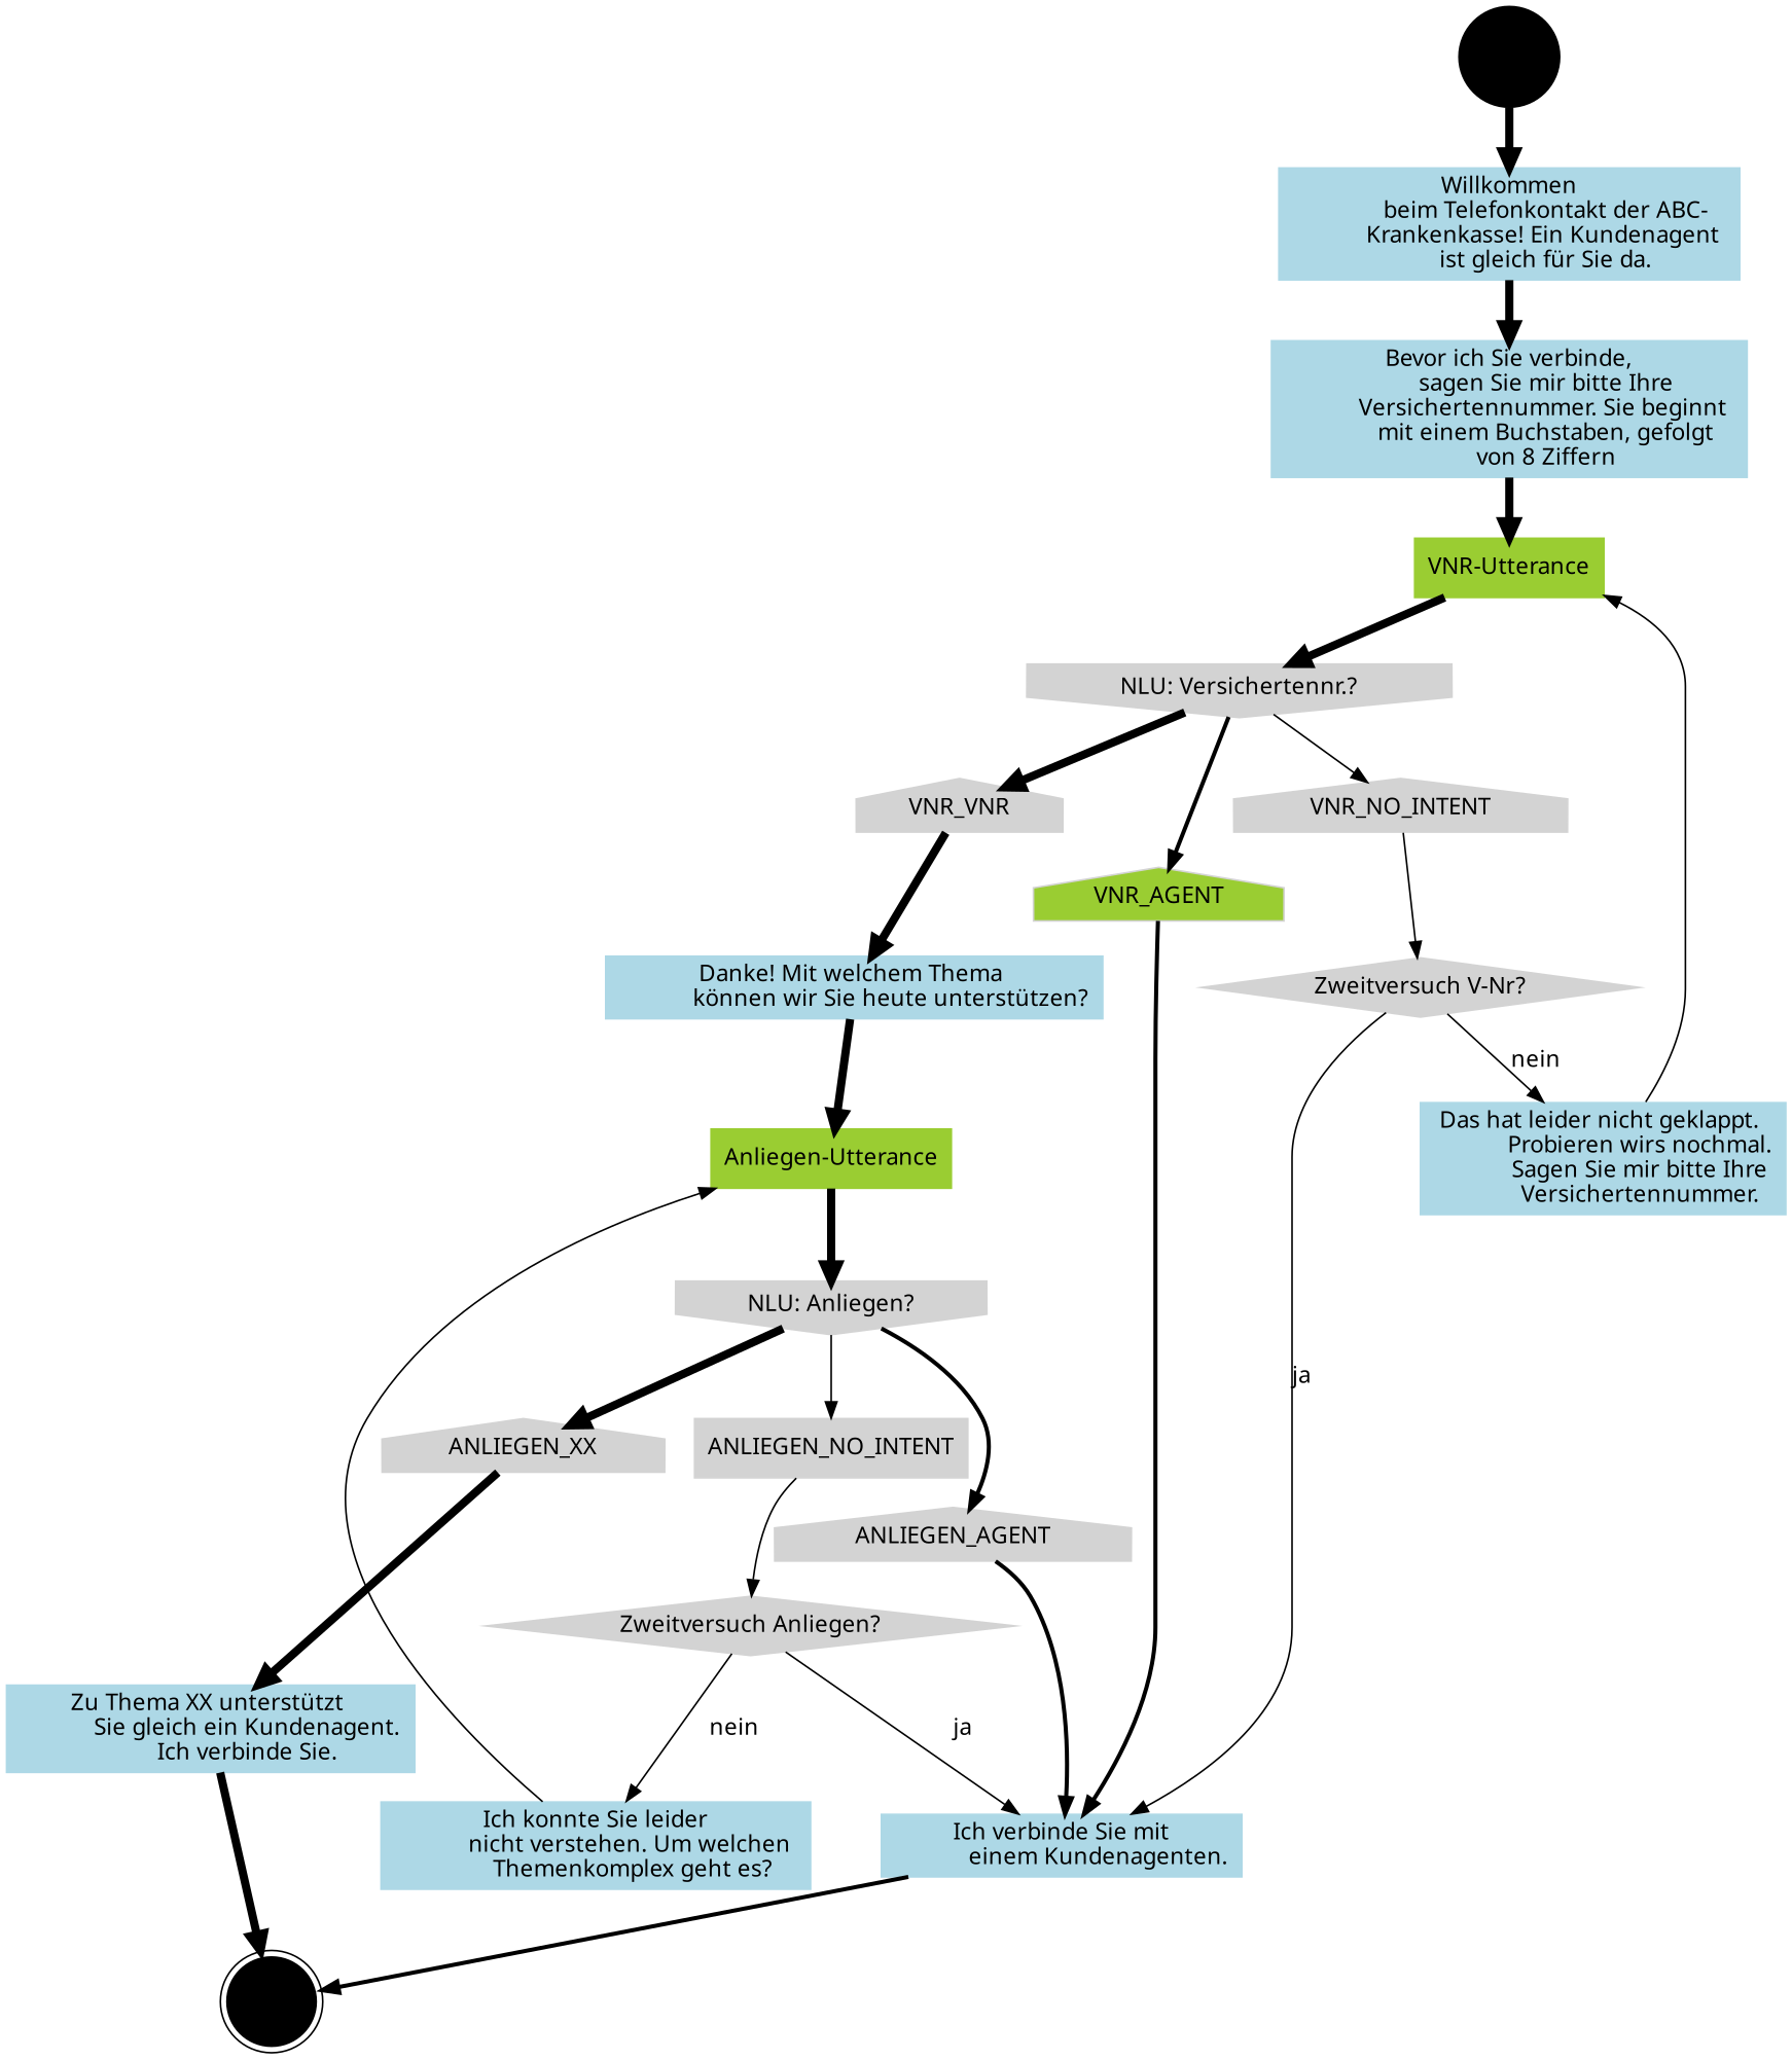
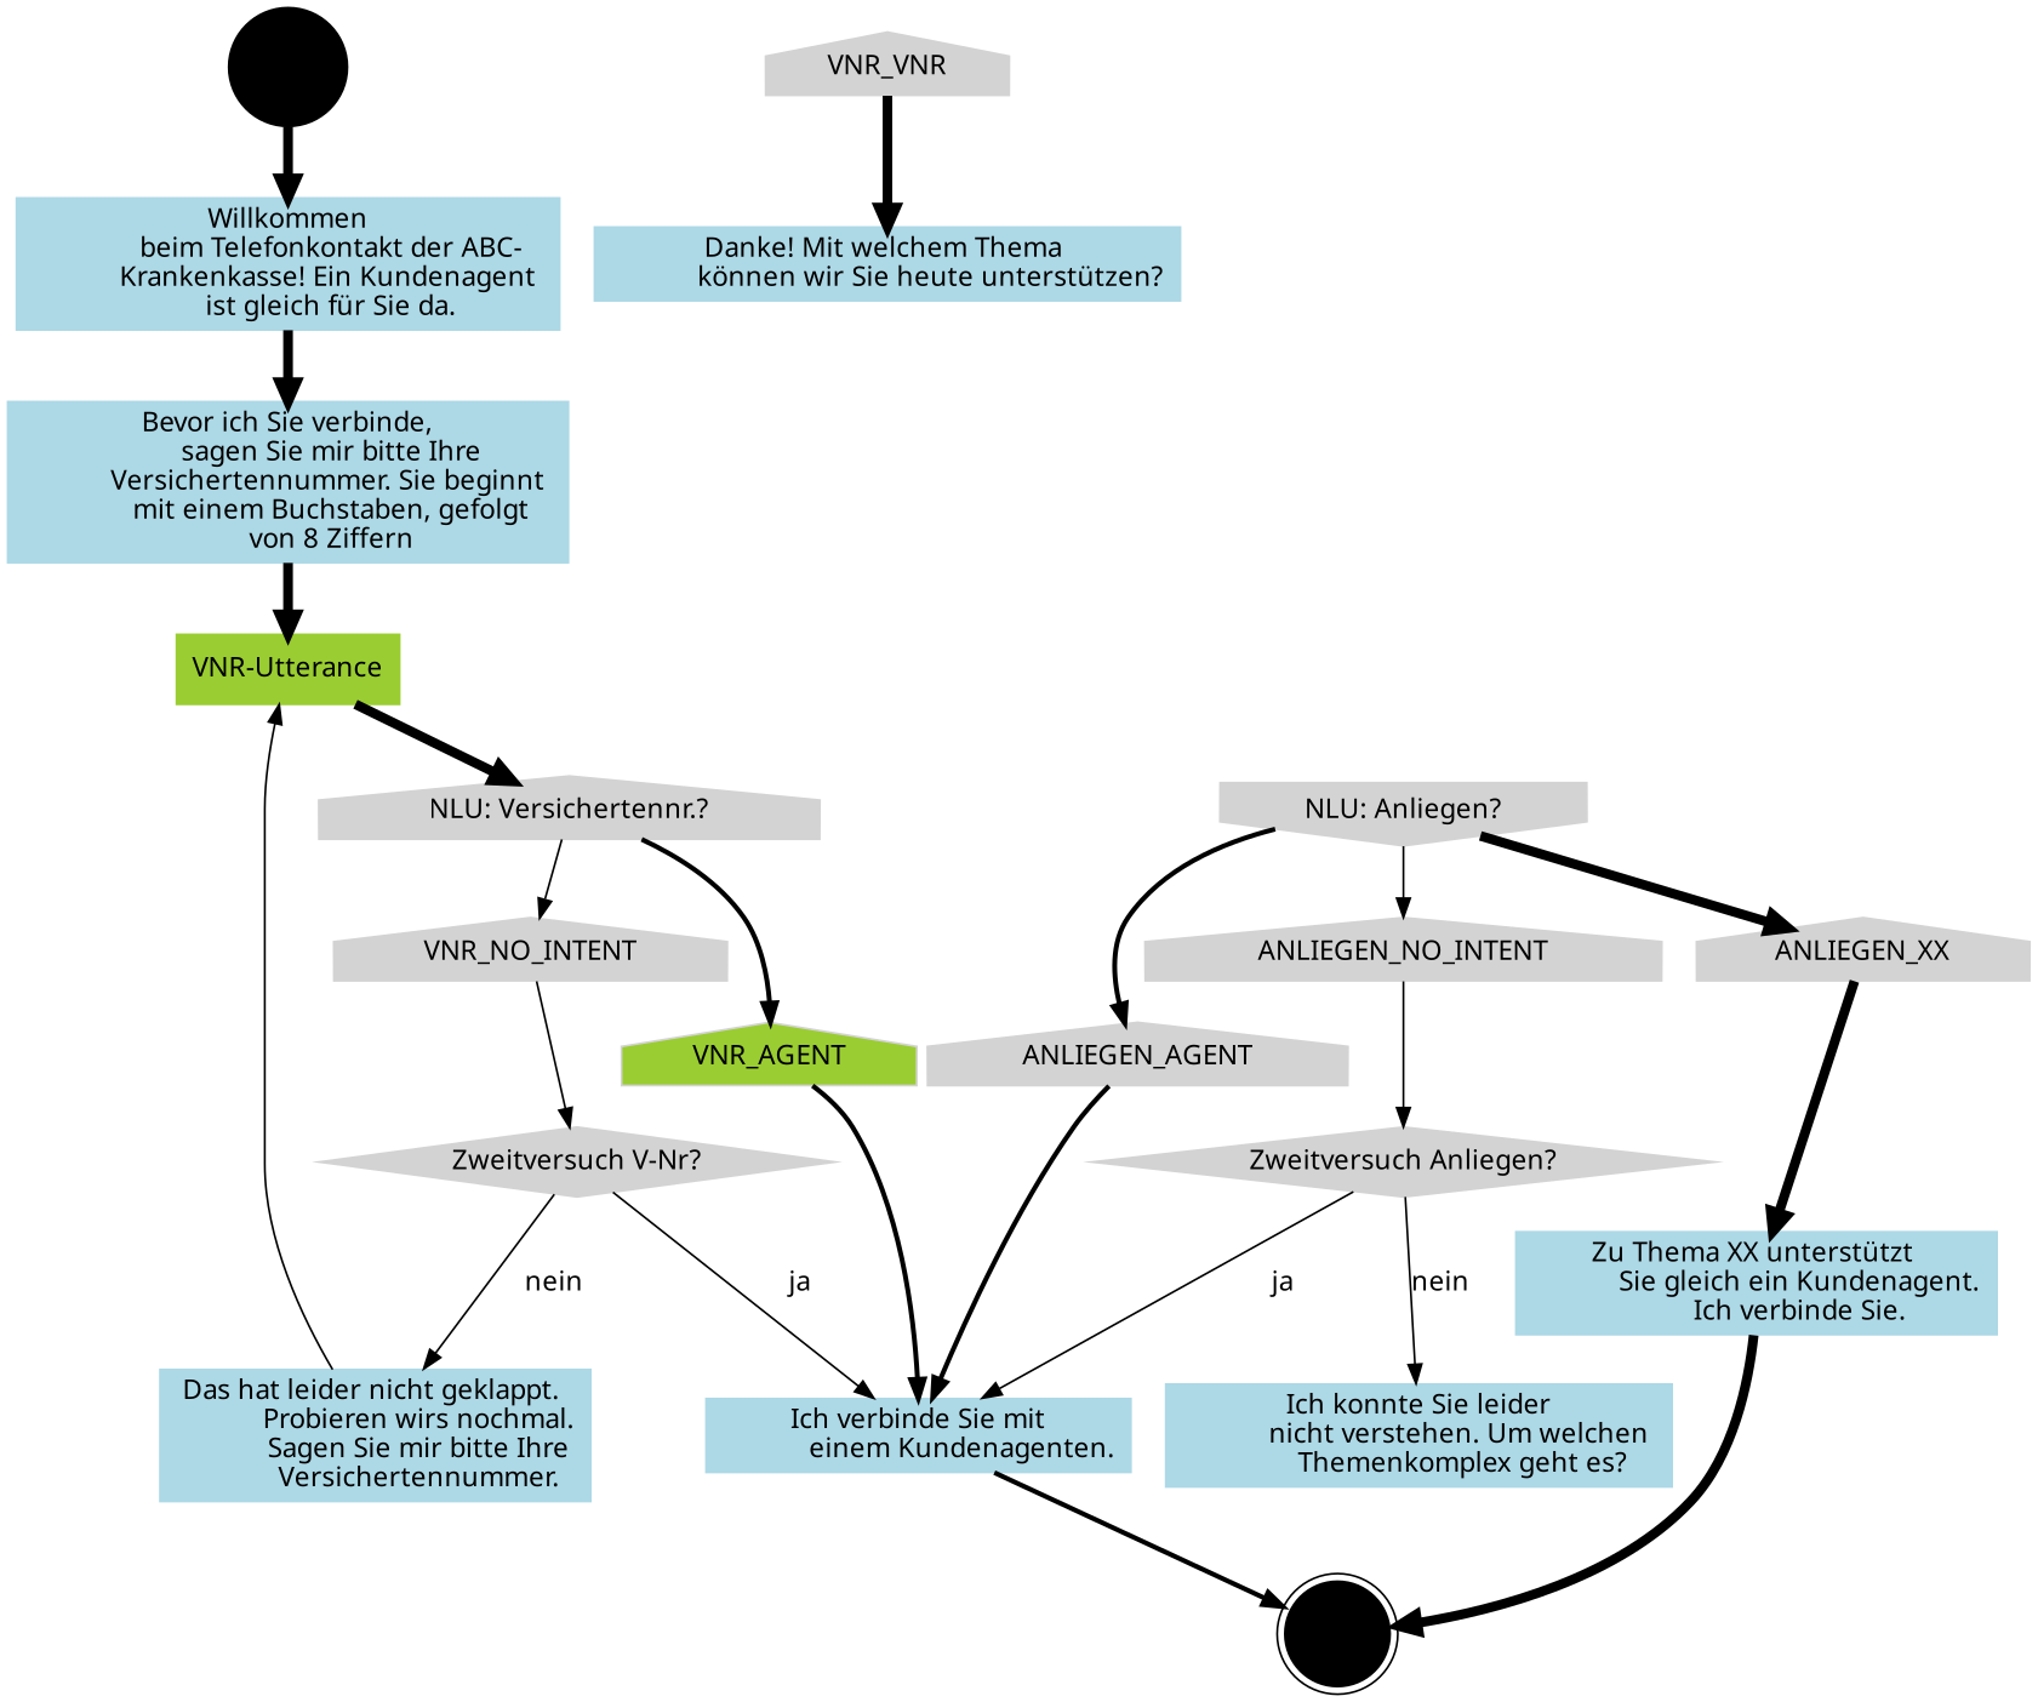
  digraph {
    node [color=lightgray fontname="Trebuchet MS" shape=box style=filled]
    edge [penwidth=5]
    start [color=black shape=circle]
    n2 [color=lightblue label="Willkommen\n            beim Telefonkontakt der ABC-\n            Krankenkasse! Ein Kundenagent \n            ist gleich für Sie da."]
    n3 [color=lightblue label="Bevor ich Sie verbinde,\n            sagen Sie mir bitte Ihre\n            Versichertennummer. Sie beginnt \n            mit einem Buchstaben, gefolgt\n            von 8 Ziffern"]
    end [color=black shape=doublecircle]
    n5 [color=yellowgreen label="VNR-Utterance"]
-   n6 [label="NLU: Versichertennr.?" shape=invhouse]
+   n6 [label="NLU: Versichertennr.?" shape=house]
    n7 [color=lightblue label="Das hat leider nicht geklappt. \n            Probieren wirs nochmal.\n            Sagen Sie mir bitte Ihre\n            Versichertennummer."]
    n8 [color=lightblue label="Danke! Mit welchem Thema \n            können wir Sie heute unterstützen?"]
-   n9 [color=yellowgreen label="Anliegen-Utterance"]
    n10 [label="NLU: Anliegen?" shape=invhouse]
    n11 [color=lightblue label="Zu Thema XX unterstützt \n            Sie gleich ein Kundenagent.\n            Ich verbinde Sie."]
    n12 [color=lightblue label="Ich verbinde Sie mit\n            einem Kundenagenten."]
    n13 [color=lightblue label="Ich konnte Sie leider\n            nicht verstehen. Um welchen \n            Themenkomplex geht es?"]
    n14 [label=VNR_NO_INTENT shape=house]
    n15 [fillcolor=yellowgreen label=VNR_AGENT shape=house]
    n16 [label=VNR_VNR shape=house]
-   n17 [label=ANLIEGEN_NO_INTENT]
+   n17 [label=ANLIEGEN_NO_INTENT shape=house]
    n18 [label=ANLIEGEN_AGENT shape=house]
    n19 [label=ANLIEGEN_XX shape=house]
    n20 [label="Zweitversuch V-Nr?" shape=diamond]
    n21 [label="Zweitversuch Anliegen?" shape=diamond]
    start -> n2
    n2 -> n3
    n3 -> n5
    n5 -> n6
    n6 -> n14 [penwidth=1]
    n6 -> n15 [penwidth=2.5]
-   n6 -> n16
    n7 -> n5 [penwidth=1]
-   n8 -> n9
-   n9 -> n10
    n10 -> n17 [penwidth=1]
    n10 -> n18 [penwidth=2.5]
    n10 -> n19
    n11 -> end
    n12 -> end [penwidth=2.5]
-   n13 -> n9 [penwidth=1]
    n14 -> n20 [penwidth=1]
    n15 -> n12 [penwidth=2.5]
    n16 -> n8
    n17 -> n21 [penwidth=1]
    n18 -> n12 [penwidth=2.5]
    n19 -> n11
    n20 -> n7 [fontname="Trebuchet MS" label=nein penwidth=1]
    n20 -> n12 [fontname="Trebuchet MS" label=ja penwidth=1]
    n21 -> n12 [fontname="Trebuchet MS" label=ja penwidth=1]
    n21 -> n13 [fontname="Trebuchet MS" label=nein penwidth=1]
  }
